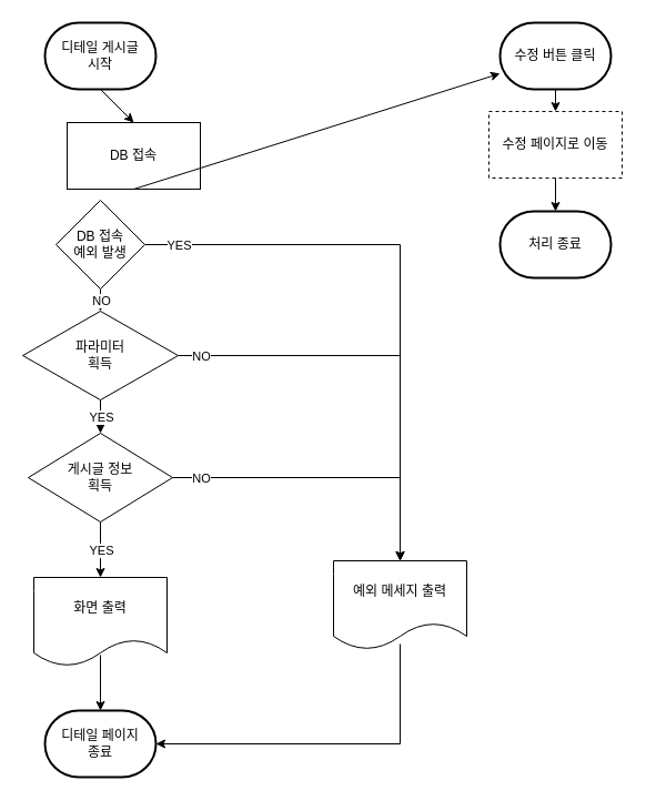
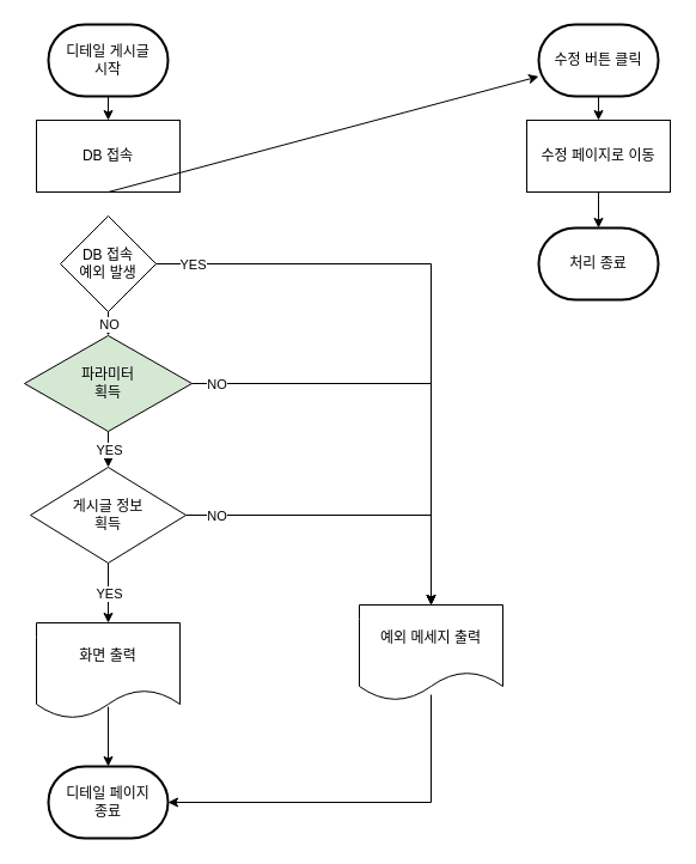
  <mxCell id="0" />
  <mxCell id="1" parent="0" />
  <mxCell id="2" value="디테일 게시글&lt;div&gt;시작&lt;/div&gt;" style="strokeWidth=2;html=1;shape=mxgraph.flowchart.terminator;whiteSpace=wrap;" vertex="1" parent="1"><mxGeometry x="40" y="20" width="100" height="60" as="geometry" /></mxCell>
- <mxCell id="3" value="DB 접속" style="rounded=0;whiteSpace=wrap;html=1;" vertex="1" parent="1"><mxGeometry x="60" y="110" width="120" height="60" as="geometry" /></mxCell>
+ <mxCell id="3" value="DB 접속" style="rounded=0;whiteSpace=wrap;html=1;" vertex="1" parent="1"><mxGeometry x="30" y="100" width="120" height="60" as="geometry" /></mxCell>
  <mxCell id="4" value="" style="endArrow=classic;html=1;rounded=0;exitX=0.5;exitY=1;exitDx=0;exitDy=0;exitPerimeter=0;entryX=0.5;entryY=0;entryDx=0;entryDy=0;" edge="1" parent="1" target="3" source="2"><mxGeometry width="50" height="50" relative="1" as="geometry"><mxPoint x="90" y="120" as="sourcePoint" /><mxPoint x="96" y="370" as="targetPoint" /></mxGeometry></mxCell>
  <mxCell id="5" value="DB 접속&lt;div&gt;예외 발생&lt;/div&gt;" style="rhombus;whiteSpace=wrap;html=1;" vertex="1" parent="1"><mxGeometry x="50" y="180" width="80" height="80" as="geometry" /></mxCell>
  <mxCell id="6" value="" style="endArrow=classic;html=1;rounded=0;exitX=0.5;exitY=1;exitDx=0;exitDy=0;" edge="1" parent="1" source="3" target="26"><mxGeometry width="50" height="50" relative="1" as="geometry"><mxPoint x="330" y="310" as="sourcePoint" /><mxPoint x="380" y="260" as="targetPoint" /></mxGeometry></mxCell>
  <mxCell id="7" value="예외 메세지 출력" style="shape=document;whiteSpace=wrap;html=1;boundedLbl=1;" vertex="1" parent="1"><mxGeometry x="300" y="505" width="120" height="80" as="geometry" /></mxCell>
  <mxCell id="8" value="디테일 페이지&lt;div&gt;종료&lt;/div&gt;" style="strokeWidth=2;html=1;shape=mxgraph.flowchart.terminator;whiteSpace=wrap;" vertex="1" parent="1"><mxGeometry x="40" y="640" width="100" height="60" as="geometry" /></mxCell>
  <mxCell id="9" value="" style="endArrow=classic;html=1;rounded=0;exitX=1;exitY=0.5;exitDx=0;exitDy=0;entryX=0.5;entryY=0;entryDx=0;entryDy=0;" edge="1" parent="1" source="5" target="7"><mxGeometry relative="1" as="geometry"><mxPoint x="170" y="230" as="sourcePoint" /><mxPoint x="270" y="230" as="targetPoint" /><Array as="points"><mxPoint x="360" y="220" /></Array></mxGeometry></mxCell>
  <mxCell id="10" value="YES" style="edgeLabel;resizable=0;html=1;;align=center;verticalAlign=middle;" connectable="0" vertex="1" parent="9"><mxGeometry relative="1" as="geometry"><mxPoint x="-200" y="-28" as="offset" /></mxGeometry></mxCell>
  <mxCell id="11" value="" style="endArrow=classic;html=1;rounded=0;exitX=0.5;exitY=1;exitDx=0;exitDy=0;entryX=0.5;entryY=0;entryDx=0;entryDy=0;" edge="1" parent="1" source="5" target="13"><mxGeometry relative="1" as="geometry"><mxPoint x="110" y="390" as="sourcePoint" /><mxPoint x="90" y="290" as="targetPoint" /></mxGeometry></mxCell>
  <mxCell id="12" value="NO" style="edgeLabel;resizable=0;html=1;;align=center;verticalAlign=middle;" connectable="0" vertex="1" parent="11"><mxGeometry relative="1" as="geometry" /></mxCell>
- <mxCell id="13" value="파라미터&lt;div&gt;획득&lt;/div&gt;" style="rhombus;whiteSpace=wrap;html=1;" vertex="1" parent="1"><mxGeometry x="20" y="280" width="140" height="80" as="geometry" /></mxCell>
+ <mxCell id="13" value="파라미터&lt;div&gt;획득&lt;/div&gt;" style="rhombus;whiteSpace=wrap;html=1;fillColor=#d5e8d4;" vertex="1" parent="1"><mxGeometry x="20" y="280" width="140" height="80" as="geometry" /></mxCell>
  <mxCell id="14" value="" style="endArrow=classic;html=1;rounded=0;exitX=1;exitY=0.5;exitDx=0;exitDy=0;entryX=0.5;entryY=0;entryDx=0;entryDy=0;" edge="1" parent="1" source="13" target="7"><mxGeometry relative="1" as="geometry"><mxPoint x="170" y="340" as="sourcePoint" /><mxPoint x="270" y="340" as="targetPoint" /><Array as="points"><mxPoint x="360" y="320" /></Array></mxGeometry></mxCell>
  <mxCell id="15" value="NO" style="edgeLabel;resizable=0;html=1;;align=center;verticalAlign=middle;" connectable="0" vertex="1" parent="14"><mxGeometry relative="1" as="geometry"><mxPoint x="-173" as="offset" /></mxGeometry></mxCell>
  <mxCell id="16" value="" style="endArrow=classic;html=1;rounded=0;exitX=0.5;exitY=1;exitDx=0;exitDy=0;entryX=0.5;entryY=0;entryDx=0;entryDy=0;" edge="1" parent="1" source="13" target="18"><mxGeometry relative="1" as="geometry"><mxPoint x="90" y="400" as="sourcePoint" /><mxPoint x="90" y="390" as="targetPoint" /></mxGeometry></mxCell>
  <mxCell id="17" value="YES" style="edgeLabel;resizable=0;html=1;;align=center;verticalAlign=middle;" connectable="0" vertex="1" parent="16"><mxGeometry relative="1" as="geometry" /></mxCell>
  <mxCell id="18" value="게시글 정보&lt;div&gt;획득&lt;/div&gt;" style="rhombus;whiteSpace=wrap;html=1;" vertex="1" parent="1"><mxGeometry x="25" y="390" width="130" height="80" as="geometry" /></mxCell>
  <mxCell id="19" value="" style="endArrow=classic;html=1;rounded=0;exitX=1;exitY=0.5;exitDx=0;exitDy=0;entryX=0.5;entryY=0;entryDx=0;entryDy=0;" edge="1" parent="1" source="18" target="7"><mxGeometry relative="1" as="geometry"><mxPoint x="170" y="330" as="sourcePoint" /><mxPoint x="370" y="515" as="targetPoint" /><Array as="points"><mxPoint x="360" y="430" /></Array></mxGeometry></mxCell>
  <mxCell id="20" value="NO" style="edgeLabel;resizable=0;html=1;;align=center;verticalAlign=middle;" connectable="0" vertex="1" parent="19"><mxGeometry relative="1" as="geometry"><mxPoint x="-115" as="offset" /></mxGeometry></mxCell>
  <mxCell id="21" value="" style="endArrow=classic;html=1;rounded=0;exitX=0.5;exitY=1;exitDx=0;exitDy=0;entryX=0.5;entryY=0;entryDx=0;entryDy=0;" edge="1" parent="1" source="18" target="23"><mxGeometry relative="1" as="geometry"><mxPoint x="100" y="370" as="sourcePoint" /><mxPoint x="90" y="510" as="targetPoint" /></mxGeometry></mxCell>
  <mxCell id="22" value="YES" style="edgeLabel;resizable=0;html=1;;align=center;verticalAlign=middle;" connectable="0" vertex="1" parent="21"><mxGeometry relative="1" as="geometry" /></mxCell>
  <mxCell id="23" value="화면 출력" style="shape=document;whiteSpace=wrap;html=1;boundedLbl=1;" vertex="1" parent="1"><mxGeometry x="30" y="520" width="120" height="80" as="geometry" /></mxCell>
  <mxCell id="24" value="" style="endArrow=classic;html=1;rounded=0;entryX=0.5;entryY=0;entryDx=0;entryDy=0;entryPerimeter=0;exitX=0.5;exitY=0.875;exitDx=0;exitDy=0;exitPerimeter=0;" edge="1" parent="1" source="23" target="8"><mxGeometry width="50" height="50" relative="1" as="geometry"><mxPoint x="90" y="600" as="sourcePoint" /><mxPoint x="380" y="360" as="targetPoint" /></mxGeometry></mxCell>
  <mxCell id="25" value="" style="endArrow=classic;html=1;rounded=0;exitX=0.5;exitY=0.938;exitDx=0;exitDy=0;exitPerimeter=0;entryX=1;entryY=0.5;entryDx=0;entryDy=0;entryPerimeter=0;" edge="1" parent="1" source="7" target="8"><mxGeometry width="50" height="50" relative="1" as="geometry"><mxPoint x="330" y="410" as="sourcePoint" /><mxPoint x="380" y="360" as="targetPoint" /><Array as="points"><mxPoint x="360" y="670" /></Array></mxGeometry></mxCell>
  <mxCell id="26" value="수정 버튼 클릭" style="strokeWidth=2;html=1;shape=mxgraph.flowchart.terminator;whiteSpace=wrap;" vertex="1" parent="1"><mxGeometry x="450" y="20" width="100" height="60" as="geometry" /></mxCell>
- <mxCell id="27" value="수정 페이지로 이동" style="rounded=0;whiteSpace=wrap;html=1;dashed=1;" vertex="1" parent="1"><mxGeometry x="440" y="100" width="120" height="60" as="geometry" /></mxCell>
+ <mxCell id="27" value="수정 페이지로 이동" style="rounded=0;whiteSpace=wrap;html=1;" vertex="1" parent="1"><mxGeometry x="440" y="100" width="120" height="60" as="geometry" /></mxCell>
  <mxCell id="28" value="처리 종료" style="strokeWidth=2;html=1;shape=mxgraph.flowchart.terminator;whiteSpace=wrap;" vertex="1" parent="1"><mxGeometry x="450" y="190" width="100" height="60" as="geometry" /></mxCell>
  <mxCell id="29" value="" style="endArrow=classic;html=1;rounded=0;entryX=0.5;entryY=0;entryDx=0;entryDy=0;entryPerimeter=0;exitX=0.5;exitY=1;exitDx=0;exitDy=0;" edge="1" parent="1" source="27" target="28"><mxGeometry width="50" height="50" relative="1" as="geometry"><mxPoint x="330" y="330" as="sourcePoint" /><mxPoint x="380" y="280" as="targetPoint" /></mxGeometry></mxCell>
  <mxCell id="30" value="" style="endArrow=classic;html=1;rounded=0;entryX=0.5;entryY=0;entryDx=0;entryDy=0;exitX=0.5;exitY=1;exitDx=0;exitDy=0;exitPerimeter=0;" edge="1" parent="1" source="26" target="27"><mxGeometry width="50" height="50" relative="1" as="geometry"><mxPoint x="510" y="170" as="sourcePoint" /><mxPoint x="510" y="200" as="targetPoint" /></mxGeometry></mxCell>
